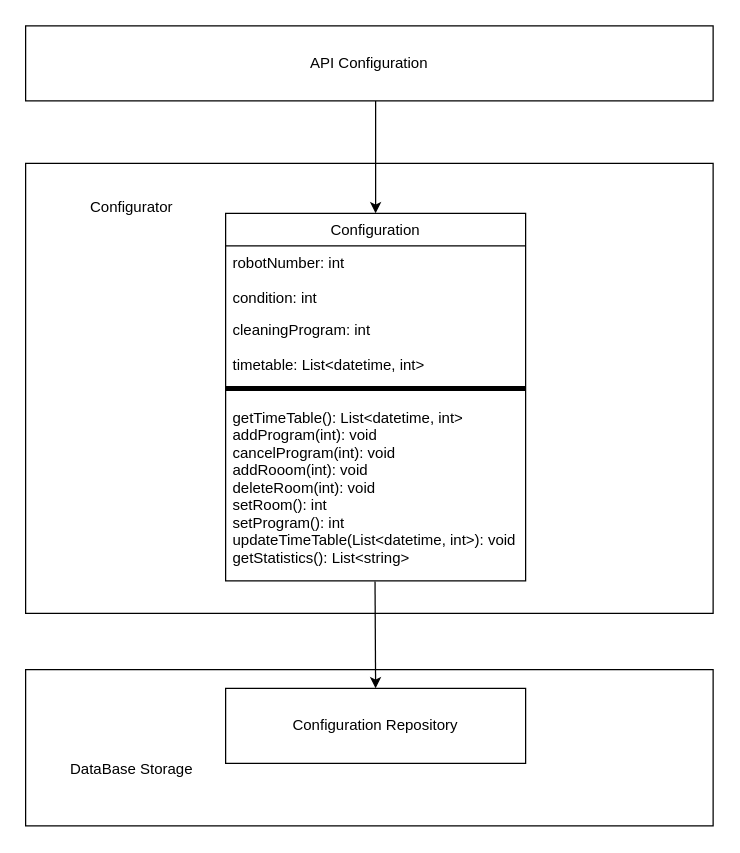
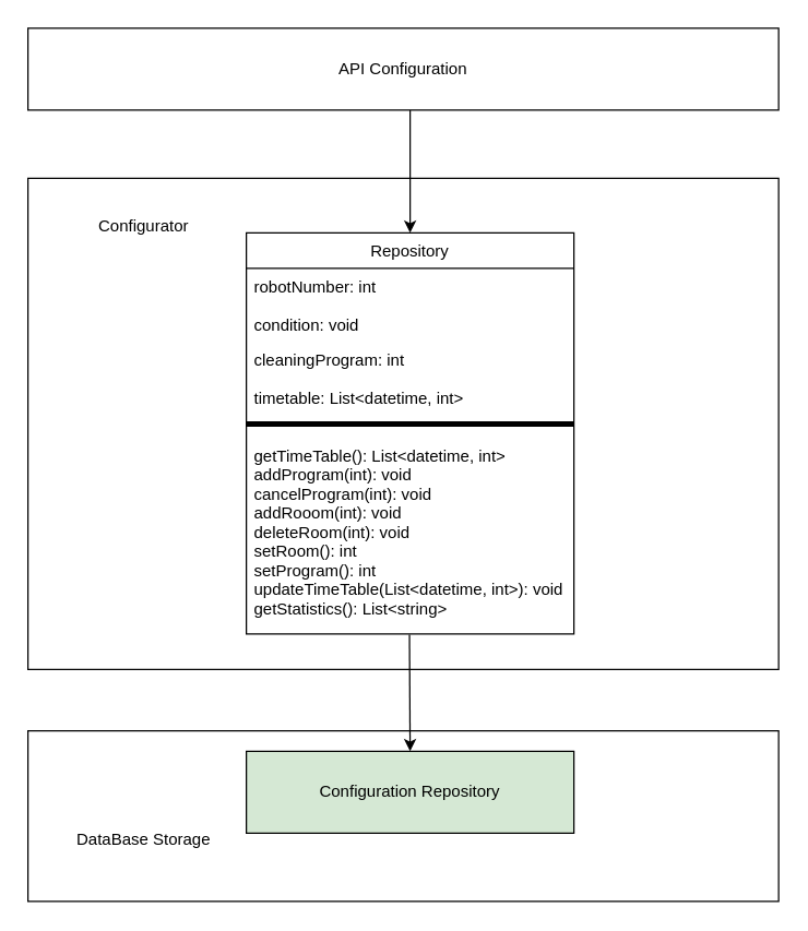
  <mxCell id="0" />
  <mxCell id="1" parent="0" />
  <mxCell id="2" value="" style="rounded=0;whiteSpace=wrap;html=1;" vertex="1" parent="1"><mxGeometry x="20" y="535" width="550" height="125" as="geometry" /></mxCell>
  <mxCell id="3" value="" style="rounded=0;whiteSpace=wrap;html=1;" vertex="1" parent="1"><mxGeometry x="20" y="130" width="550" height="360" as="geometry" /></mxCell>
  <mxCell id="4" value="API Configuration" style="rounded=0;whiteSpace=wrap;html=1;" vertex="1" parent="1"><mxGeometry x="20" y="20" width="550" height="60" as="geometry" /></mxCell>
  <mxCell id="5" value="" style="endArrow=classic;html=1;entryX=0.5;entryY=0;entryDx=0;entryDy=0;" edge="1" parent="1" target="6"><mxGeometry width="50" height="50" relative="1" as="geometry"><mxPoint x="300" y="80" as="sourcePoint" /><mxPoint x="255" y="130" as="targetPoint" /></mxGeometry></mxCell>
- <mxCell id="6" value="Configuration" style="swimlane;fontStyle=0;childLayout=stackLayout;horizontal=1;startSize=26;fillColor=none;horizontalStack=0;resizeParent=1;resizeParentMax=0;resizeLast=0;collapsible=1;marginBottom=0;" vertex="1" parent="1"><mxGeometry x="180" y="170" width="240" height="294" as="geometry" /></mxCell>
- <mxCell id="7" value="robotNumber: int&#10;&#10;condition: int" style="text;strokeColor=none;fillColor=none;align=left;verticalAlign=top;spacingLeft=4;spacingRight=4;overflow=hidden;rotatable=0;points=[[0,0.5],[1,0.5]];portConstraint=eastwest;" vertex="1" parent="6"><mxGeometry y="26" width="240" height="54" as="geometry" /></mxCell>
+ <mxCell id="6" value="Repository" style="swimlane;fontStyle=0;childLayout=stackLayout;horizontal=1;startSize=26;fillColor=none;horizontalStack=0;resizeParent=1;resizeParentMax=0;resizeLast=0;collapsible=1;marginBottom=0;" vertex="1" parent="1"><mxGeometry x="180" y="170" width="240" height="294" as="geometry" /></mxCell>
+ <mxCell id="7" value="robotNumber: int&#10;&#10;condition: void" style="text;strokeColor=none;fillColor=none;align=left;verticalAlign=top;spacingLeft=4;spacingRight=4;overflow=hidden;rotatable=0;points=[[0,0.5],[1,0.5]];portConstraint=eastwest;" vertex="1" parent="6"><mxGeometry y="26" width="240" height="54" as="geometry" /></mxCell>
  <mxCell id="8" value="cleaningProgram: int&#10;&#10;timetable: List&lt;datetime, int&gt;" style="text;strokeColor=none;fillColor=none;align=left;verticalAlign=top;spacingLeft=4;spacingRight=4;overflow=hidden;rotatable=0;points=[[0,0.5],[1,0.5]];portConstraint=eastwest;" vertex="1" parent="6"><mxGeometry y="80" width="240" height="50" as="geometry" /></mxCell>
  <mxCell id="9" value="" style="line;strokeWidth=4;html=1;perimeter=backbonePerimeter;points=[];outlineConnect=0;align=left;" vertex="1" parent="6"><mxGeometry y="130" width="240" height="20" as="geometry" /></mxCell>
  <mxCell id="10" value="getTimeTable(): List&lt;datetime, int&gt;&#10;addProgram(int): void&#10;cancelProgram(int): void&#10;addRooom(int): void&#10;deleteRoom(int): void&#10;setRoom(): int&#10;setProgram(): int&#10;updateTimeTable(List&lt;datetime, int&gt;): void&#10;getStatistics(): List&lt;string&gt;&#10;" style="text;strokeColor=none;fillColor=none;align=left;verticalAlign=top;spacingLeft=4;spacingRight=4;overflow=hidden;rotatable=0;points=[[0,0.5],[1,0.5]];portConstraint=eastwest;" vertex="1" parent="6"><mxGeometry y="150" width="240" height="144" as="geometry" /></mxCell>
  <mxCell id="11" value="" style="endArrow=classic;html=1;exitX=0.498;exitY=1.004;exitDx=0;exitDy=0;exitPerimeter=0;" edge="1" parent="1" source="10"><mxGeometry width="50" height="50" relative="1" as="geometry"><mxPoint x="300" y="430" as="sourcePoint" /><mxPoint x="300" y="550" as="targetPoint" /></mxGeometry></mxCell>
- <mxCell id="12" value="Configuration Repository" style="rounded=0;whiteSpace=wrap;html=1;" vertex="1" parent="1"><mxGeometry x="180" y="550" width="240" height="60" as="geometry" /></mxCell>
+ <mxCell id="12" value="Configuration Repository" style="rounded=0;whiteSpace=wrap;html=1;fillColor=#d5e8d4;" vertex="1" parent="1"><mxGeometry x="180" y="550" width="240" height="60" as="geometry" /></mxCell>
  <mxCell id="13" value="Configurator" style="text;html=1;strokeColor=none;fillColor=none;align=center;verticalAlign=middle;whiteSpace=wrap;rounded=0;" vertex="1" parent="1"><mxGeometry x="65" y="150" width="80" height="30" as="geometry" /></mxCell>
  <mxCell id="14" value="DataBase Storage" style="text;html=1;strokeColor=none;fillColor=none;align=center;verticalAlign=middle;whiteSpace=wrap;rounded=0;" vertex="1" parent="1"><mxGeometry x="50" y="600" width="110" height="30" as="geometry" /></mxCell>
